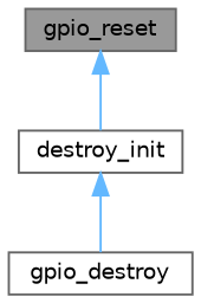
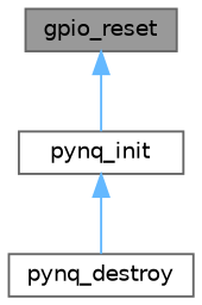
  digraph {
    rankdir=TB
    node [color=grey40 fillcolor=white fontname=Helvetica fontsize=10 shape=box style=filled]
    edge [color=steelblue1 dir=back fontname=Helvetica fontsize=10 labelfontname=Helvetica labelfontsize=10 style=solid]
    n1 [color=gray40 fillcolor=grey60 fontcolor=black height=0.2 label=gpio_reset width=0.4]
-   n2 [height=0.2 label=destroy_init width=0.4]
-   n3 [height=0.2 label=gpio_destroy width=0.4]
+   n2 [height=0.2 label=pynq_init width=0.4]
+   n3 [height=0.2 label=pynq_destroy width=0.4]
    n1 -> n2
    n2 -> n3
  }
